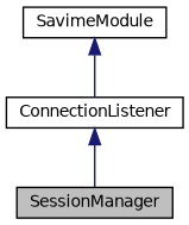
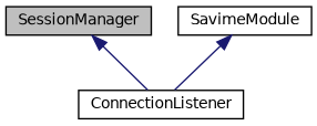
  digraph {
    node [color=black fillcolor=white fontname=Helvetica fontsize=10 shape=record style=filled]
    edge [color=midnightblue dir=back fontname=Helvetica fontsize=10 labelfontname=Helvetica labelfontsize=10 style=solid]
    n1 [fillcolor=grey75 fontcolor=black height=0.2 label=SessionManager width=0.4]
    n2 [height=0.2 label=SavimeModule width=0.4]
    n3 [height=0.2 label=ConnectionListener width=0.4]
    n2 -> n3
-   n3 -> n1
+   n1 -> n3
  }
